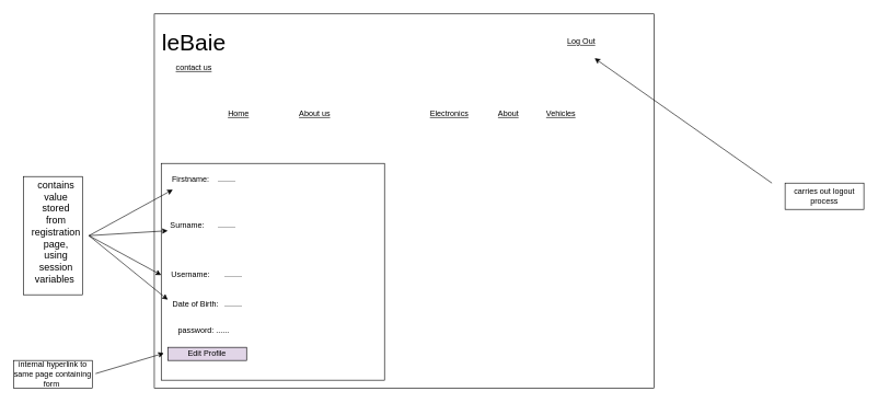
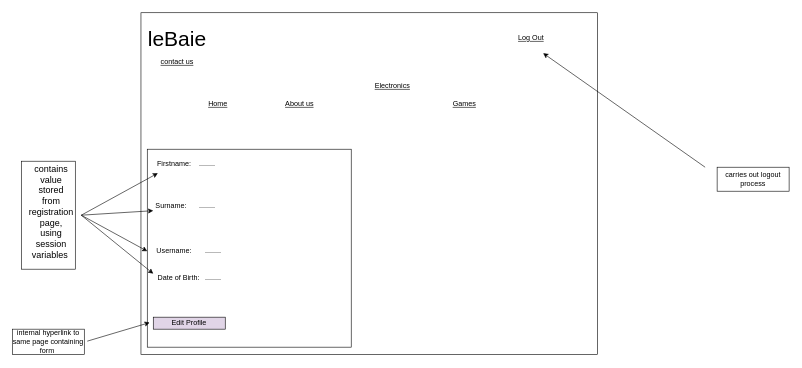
  <mxCell id="0" />
  <mxCell id="1" parent="0" />
  <mxCell id="2" value="" style="rounded=0;whiteSpace=wrap;html=1;fillColor=none;fontStyle=4" parent="1" vertex="1"><mxGeometry x="234.5" y="20.5" width="761" height="570" as="geometry" /></mxCell>
  <mxCell id="3" value="" style="rounded=0;whiteSpace=wrap;html=1;fillColor=none;" parent="1" vertex="1"><mxGeometry x="245" y="248" width="340" height="330" as="geometry" /></mxCell>
  <mxCell id="4" value="&lt;span&gt;contact us&lt;br&gt;&lt;/span&gt;" style="text;html=1;strokeColor=none;fillColor=none;align=center;verticalAlign=middle;whiteSpace=wrap;rounded=0;fontStyle=4" parent="1" vertex="1"><mxGeometry x="265" y="88" width="60" height="30" as="geometry" /></mxCell>
  <mxCell id="5" value="&lt;span style=&quot;font-size: 35px;&quot;&gt;leBaie&lt;/span&gt;" style="text;html=1;strokeColor=none;fillColor=none;align=center;verticalAlign=middle;whiteSpace=wrap;rounded=0;fontStyle=0" parent="1" vertex="1"><mxGeometry x="265" y="58" width="60" height="10" as="geometry" /></mxCell>
  <mxCell id="6" value="" style="endArrow=classic;html=1;rounded=0;" parent="1" edge="1"><mxGeometry width="50" height="50" relative="1" as="geometry"><mxPoint x="1175" y="278" as="sourcePoint" /><mxPoint x="905" y="88" as="targetPoint" /></mxGeometry></mxCell>
  <mxCell id="7" value="carries out logout process" style="rounded=0;whiteSpace=wrap;html=1;fillColor=none;" parent="1" vertex="1"><mxGeometry x="1195" y="278" width="120" height="40" as="geometry" /></mxCell>
  <mxCell id="8" value="Firstname:" style="text;html=1;strokeColor=none;fillColor=none;align=center;verticalAlign=middle;whiteSpace=wrap;rounded=0;" parent="1" vertex="1"><mxGeometry x="245" y="258" width="90" height="30" as="geometry" /></mxCell>
  <mxCell id="9" value="Username:" style="text;html=1;strokeColor=none;fillColor=none;align=center;verticalAlign=middle;whiteSpace=wrap;rounded=0;" parent="1" vertex="1"><mxGeometry x="245" y="403" width="90" height="30" as="geometry" /></mxCell>
  <mxCell id="10" value="Surname:" style="text;html=1;strokeColor=none;fillColor=none;align=center;verticalAlign=middle;whiteSpace=wrap;rounded=0;" parent="1" vertex="1"><mxGeometry x="255" y="328" width="60" height="30" as="geometry" /></mxCell>
  <mxCell id="11" value="Date of Birth:" style="text;html=1;strokeColor=none;fillColor=none;align=center;verticalAlign=middle;whiteSpace=wrap;rounded=0;" parent="1" vertex="1"><mxGeometry x="255" y="448" width="85" height="30" as="geometry" /></mxCell>
  <mxCell id="12" value="Edit Profile" style="rounded=0;whiteSpace=wrap;html=1;fillColor=#e1d5e7;" parent="1" vertex="1"><mxGeometry x="255" y="528" width="120" height="20" as="geometry" /></mxCell>
  <mxCell id="13" value="&lt;font style=&quot;font-size: 15px;&quot;&gt;contains value stored from registration page, using session variables&amp;nbsp;&lt;/font&gt;" style="text;html=1;strokeColor=none;fillColor=none;align=center;verticalAlign=middle;whiteSpace=wrap;rounded=0;" parent="1" vertex="1"><mxGeometry x="55" y="228" width="60" height="247.5" as="geometry" /></mxCell>
  <mxCell id="14" value="" style="endArrow=classic;html=1;rounded=0;entryX=0;entryY=0.25;entryDx=0;entryDy=0;" parent="1" target="11" edge="1"><mxGeometry width="50" height="50" relative="1" as="geometry"><mxPoint x="135" y="358" as="sourcePoint" /><mxPoint x="185" y="308" as="targetPoint" /></mxGeometry></mxCell>
  <mxCell id="15" value="" style="endArrow=classic;html=1;rounded=0;" parent="1" target="8" edge="1"><mxGeometry width="50" height="50" relative="1" as="geometry"><mxPoint x="135" y="358" as="sourcePoint" /><mxPoint x="185" y="308" as="targetPoint" /></mxGeometry></mxCell>
  <mxCell id="16" value="" style="endArrow=classic;html=1;rounded=0;entryX=0;entryY=0.75;entryDx=0;entryDy=0;" parent="1" target="10" edge="1"><mxGeometry width="50" height="50" relative="1" as="geometry"><mxPoint x="135" y="358" as="sourcePoint" /><mxPoint x="185" y="308" as="targetPoint" /></mxGeometry></mxCell>
  <mxCell id="17" value="" style="endArrow=classic;html=1;rounded=0;entryX=0;entryY=0.5;entryDx=0;entryDy=0;" parent="1" target="9" edge="1"><mxGeometry width="50" height="50" relative="1" as="geometry"><mxPoint x="135" y="358" as="sourcePoint" /><mxPoint x="185" y="308" as="targetPoint" /></mxGeometry></mxCell>
  <mxCell id="18" value="" style="rounded=0;whiteSpace=wrap;html=1;fillColor=none;" parent="1" vertex="1"><mxGeometry x="35" y="268" width="90" height="180" as="geometry" /></mxCell>
  <mxCell id="19" value="" style="endArrow=classic;html=1;rounded=0;entryX=-0.05;entryY=0.45;entryDx=0;entryDy=0;entryPerimeter=0;" parent="1" target="12" edge="1"><mxGeometry width="50" height="50" relative="1" as="geometry"><mxPoint x="145" y="568" as="sourcePoint" /><mxPoint y="518" as="targetPoint" x="195" /></mxGeometry></mxCell>
  <mxCell id="20" value="internal hyperlink to same page containing form&amp;nbsp;" style="rounded=0;whiteSpace=wrap;html=1;" parent="1" vertex="1"><mxGeometry x="20" y="548" width="120" height="42.5" as="geometry" /></mxCell>
  <mxCell id="21" value="........" style="text;html=1;strokeColor=none;fillColor=none;align=center;verticalAlign=middle;whiteSpace=wrap;rounded=0;" parent="1" vertex="1"><mxGeometry x="315" y="258" width="60" height="30" as="geometry" /></mxCell>
  <mxCell id="22" value="........" style="text;html=1;strokeColor=none;fillColor=none;align=center;verticalAlign=middle;whiteSpace=wrap;rounded=0;" parent="1" vertex="1"><mxGeometry x="315" y="328" width="60" height="30" as="geometry" /></mxCell>
  <mxCell id="23" value="........" style="text;html=1;strokeColor=none;fillColor=none;align=center;verticalAlign=middle;whiteSpace=wrap;rounded=0;" parent="1" vertex="1"><mxGeometry x="325" y="403" width="60" height="30" as="geometry" /></mxCell>
  <mxCell id="24" value="........" style="text;html=1;strokeColor=none;fillColor=none;align=center;verticalAlign=middle;whiteSpace=wrap;rounded=0;" parent="1" vertex="1"><mxGeometry x="325" y="448" width="60" height="30" as="geometry" /></mxCell>
  <mxCell id="25" value="&lt;span&gt;Home &lt;/span&gt;" style="text;html=1;strokeColor=none;fillColor=none;align=center;verticalAlign=middle;whiteSpace=wrap;rounded=0;fontStyle=4" parent="1" vertex="1"><mxGeometry x="333" y="158" width="60" height="30" as="geometry" /></mxCell>
- <mxCell id="26" value="Electronics " style="text;html=1;strokeColor=none;fillColor=none;align=center;verticalAlign=middle;whiteSpace=wrap;rounded=0;fontStyle=4" parent="1" vertex="1"><mxGeometry x="654" y="158" width="60" height="30" as="geometry" /></mxCell>
- <mxCell id="27" value="Vehicles" style="text;html=1;strokeColor=none;fillColor=none;align=center;verticalAlign=middle;whiteSpace=wrap;rounded=0;fontStyle=4" parent="1" vertex="1"><mxGeometry x="824" y="158" width="60" height="30" as="geometry" /></mxCell>
- <mxCell id="28" value="About us" style="text;html=1;strokeColor=none;fillColor=none;align=center;verticalAlign=middle;whiteSpace=wrap;rounded=0;fontStyle=4" parent="1" vertex="1"><mxGeometry x="449" y="158" width="60" height="30" as="geometry" /></mxCell>
- <mxCell id="29" value="About" style="text;html=1;strokeColor=none;fillColor=none;align=center;verticalAlign=middle;whiteSpace=wrap;rounded=0;fontStyle=4" parent="1" vertex="1"><mxGeometry x="744" y="158" width="60" height="30" as="geometry" /></mxCell>
- <mxCell id="30" value="password: ......" style="text;html=1;strokeColor=none;fillColor=none;align=center;verticalAlign=middle;whiteSpace=wrap;rounded=0;" parent="1" vertex="1"><mxGeometry x="245" y="488" width="130" height="30" as="geometry" /></mxCell>
+ <mxCell id="26" value="Electronics " style="text;html=1;strokeColor=none;fillColor=none;align=center;verticalAlign=middle;whiteSpace=wrap;rounded=0;fontStyle=4" parent="1" vertex="1"><mxGeometry x="624" y="128" width="60" height="30" as="geometry" /></mxCell>
+ <mxCell id="28" value="About us" style="text;html=1;strokeColor=none;fillColor=none;align=center;verticalAlign=middle;whiteSpace=wrap;rounded=0;fontStyle=4" parent="1" vertex="1"><mxGeometry x="469" y="158" width="60" height="30" as="geometry" /></mxCell>
+ <mxCell id="29" value="Games" style="text;html=1;strokeColor=none;fillColor=none;align=center;verticalAlign=middle;whiteSpace=wrap;rounded=0;fontStyle=4" parent="1" vertex="1"><mxGeometry x="744" y="158" width="60" height="30" as="geometry" /></mxCell>
  <mxCell id="31" value="&lt;u&gt;Log Out&lt;/u&gt;" style="text;html=1;strokeColor=none;fillColor=none;align=center;verticalAlign=middle;whiteSpace=wrap;rounded=0;" parent="1" vertex="1"><mxGeometry x="815" y="48" width="140" height="30" as="geometry" /></mxCell>
